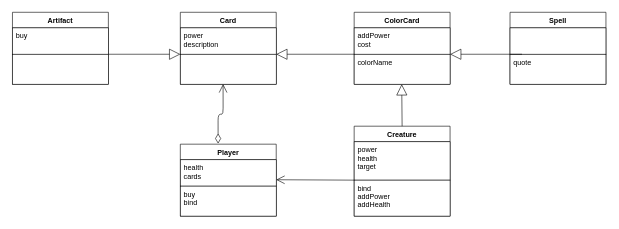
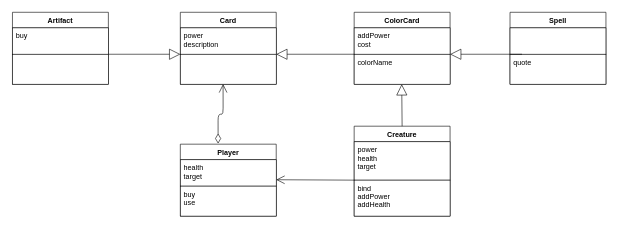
  <mxCell id="0" />
  <mxCell id="1" parent="0" />
  <mxCell id="2" value="Artifact" style="swimlane;fontStyle=1;align=center;verticalAlign=top;childLayout=stackLayout;horizontal=1;startSize=26;horizontalStack=0;resizeParent=1;resizeParentMax=0;resizeLast=0;collapsible=1;marginBottom=0;fontColor=#000000;strokeColor=#000000;fillColor=#FFFFFF;" vertex="1" parent="1"><mxGeometry x="20" y="20" width="160" height="120" as="geometry" /></mxCell>
  <mxCell id="3" value="buy" style="text;strokeColor=#000000;fillColor=#FFFFFF;align=left;verticalAlign=top;spacingLeft=4;spacingRight=4;overflow=hidden;rotatable=0;points=[[0,0.5],[1,0.5]];portConstraint=eastwest;fontColor=#000000;" vertex="1" parent="2"><mxGeometry y="26" width="160" height="44" as="geometry" /></mxCell>
  <mxCell id="4" value="" style="text;strokeColor=#000000;fillColor=#FFFFFF;align=left;verticalAlign=top;spacingLeft=4;spacingRight=4;overflow=hidden;rotatable=0;points=[[0,0.5],[1,0.5]];portConstraint=eastwest;fontColor=#000000;" vertex="1" parent="2"><mxGeometry y="70" width="160" height="50" as="geometry" /></mxCell>
  <mxCell id="5" value="Card" style="swimlane;fontStyle=1;align=center;verticalAlign=top;childLayout=stackLayout;horizontal=1;startSize=26;horizontalStack=0;resizeParent=1;resizeParentMax=0;resizeLast=0;collapsible=1;marginBottom=0;fontColor=#000000;strokeColor=#000000;fillColor=#FFFFFF;" vertex="1" parent="1"><mxGeometry x="300" y="20" width="160" height="120" as="geometry" /></mxCell>
  <mxCell id="6" value="power&#10;description" style="text;strokeColor=#000000;fillColor=#FFFFFF;align=left;verticalAlign=top;spacingLeft=4;spacingRight=4;overflow=hidden;rotatable=0;points=[[0,0.5],[1,0.5]];portConstraint=eastwest;fontColor=#000000;" vertex="1" parent="5"><mxGeometry y="26" width="160" height="44" as="geometry" /></mxCell>
  <mxCell id="7" value="" style="text;strokeColor=#000000;fillColor=#FFFFFF;align=left;verticalAlign=top;spacingLeft=4;spacingRight=4;overflow=hidden;rotatable=0;points=[[0,0.5],[1,0.5]];portConstraint=eastwest;fontColor=#000000;" vertex="1" parent="5"><mxGeometry y="70" width="160" height="50" as="geometry" /></mxCell>
  <mxCell id="8" value="Player" style="swimlane;fontStyle=1;align=center;verticalAlign=top;childLayout=stackLayout;horizontal=1;startSize=26;horizontalStack=0;resizeParent=1;resizeParentMax=0;resizeLast=0;collapsible=1;marginBottom=0;fontColor=#000000;strokeColor=#000000;fillColor=#FFFFFF;" vertex="1" parent="1"><mxGeometry x="300" y="240" width="160" height="120" as="geometry" /></mxCell>
- <mxCell id="9" value="health&#10;cards" style="text;strokeColor=#000000;fillColor=#FFFFFF;align=left;verticalAlign=top;spacingLeft=4;spacingRight=4;overflow=hidden;rotatable=0;points=[[0,0.5],[1,0.5]];portConstraint=eastwest;fontColor=#000000;" vertex="1" parent="8"><mxGeometry y="26" width="160" height="44" as="geometry" /></mxCell>
- <mxCell id="10" value="buy&#10;bind" style="text;strokeColor=#000000;fillColor=#FFFFFF;align=left;verticalAlign=top;spacingLeft=4;spacingRight=4;overflow=hidden;rotatable=0;points=[[0,0.5],[1,0.5]];portConstraint=eastwest;fontColor=#000000;" vertex="1" parent="8"><mxGeometry y="70" width="160" height="50" as="geometry" /></mxCell>
+ <mxCell id="9" value="health&#10;target" style="text;strokeColor=#000000;fillColor=#FFFFFF;align=left;verticalAlign=top;spacingLeft=4;spacingRight=4;overflow=hidden;rotatable=0;points=[[0,0.5],[1,0.5]];portConstraint=eastwest;fontColor=#000000;" vertex="1" parent="8"><mxGeometry y="26" width="160" height="44" as="geometry" /></mxCell>
+ <mxCell id="10" value="buy&#10;use" style="text;strokeColor=#000000;fillColor=#FFFFFF;align=left;verticalAlign=top;spacingLeft=4;spacingRight=4;overflow=hidden;rotatable=0;points=[[0,0.5],[1,0.5]];portConstraint=eastwest;fontColor=#000000;" vertex="1" parent="8"><mxGeometry y="70" width="160" height="50" as="geometry" /></mxCell>
  <mxCell id="11" value="ColorCard" style="swimlane;fontStyle=1;align=center;verticalAlign=top;childLayout=stackLayout;horizontal=1;startSize=26;horizontalStack=0;resizeParent=1;resizeParentMax=0;resizeLast=0;collapsible=1;marginBottom=0;fontColor=#000000;strokeColor=#000000;fillColor=#FFFFFF;" vertex="1" parent="1"><mxGeometry x="590" y="20" width="160" height="120" as="geometry" /></mxCell>
  <mxCell id="12" value="addPower&#10;cost" style="text;strokeColor=#000000;fillColor=#FFFFFF;align=left;verticalAlign=top;spacingLeft=4;spacingRight=4;overflow=hidden;rotatable=0;points=[[0,0.5],[1,0.5]];portConstraint=eastwest;fontColor=#000000;" vertex="1" parent="11"><mxGeometry y="26" width="160" height="44" as="geometry" /></mxCell>
  <mxCell id="13" value="colorName" style="text;strokeColor=#000000;fillColor=#FFFFFF;align=left;verticalAlign=top;spacingLeft=4;spacingRight=4;overflow=hidden;rotatable=0;points=[[0,0.5],[1,0.5]];portConstraint=eastwest;fontColor=#000000;" vertex="1" parent="11"><mxGeometry y="70" width="160" height="50" as="geometry" /></mxCell>
  <mxCell id="14" value="" style="endArrow=open;html=1;endSize=12;startArrow=diamondThin;startSize=14;startFill=0;edgeStyle=orthogonalEdgeStyle;align=left;verticalAlign=bottom;fontColor=#000000;strokeColor=#000000;exitX=0.394;exitY=-0.008;exitDx=0;exitDy=0;exitPerimeter=0;entryX=0.446;entryY=0.997;entryDx=0;entryDy=0;entryPerimeter=0;" edge="1" parent="1" source="8" target="7"><mxGeometry x="-1" y="3" relative="1" as="geometry"><mxPoint x="330" y="180" as="sourcePoint" /><mxPoint x="450" y="180" as="targetPoint" /><Array as="points"><mxPoint x="363" y="190" /><mxPoint x="371" y="190" /></Array></mxGeometry></mxCell>
  <mxCell id="15" value="" style="endArrow=block;endSize=16;endFill=0;html=1;strokeColor=#000000;fontColor=#000000;labelBackgroundColor=#FFFFFF;" edge="1" parent="1"><mxGeometry width="160" relative="1" as="geometry"><mxPoint x="590" y="90" as="sourcePoint" /><mxPoint x="460" y="90" as="targetPoint" /></mxGeometry></mxCell>
  <mxCell id="16" value="" style="endArrow=block;endSize=16;endFill=0;html=1;strokeColor=#000000;fontColor=#000000;labelBackgroundColor=#FFFFFF;" edge="1" parent="1"><mxGeometry width="160" relative="1" as="geometry"><mxPoint x="180" y="90" as="sourcePoint" /><mxPoint x="300" y="90" as="targetPoint" /></mxGeometry></mxCell>
  <mxCell id="17" value="Creature" style="swimlane;fontStyle=1;align=center;verticalAlign=top;childLayout=stackLayout;horizontal=1;startSize=26;horizontalStack=0;resizeParent=1;resizeParentMax=0;resizeLast=0;collapsible=1;marginBottom=0;fontColor=#000000;strokeColor=#000000;fillColor=#FFFFFF;" vertex="1" parent="1"><mxGeometry x="590" y="210" width="160" height="150" as="geometry" /></mxCell>
  <mxCell id="18" value="power&#10;health &#10;target" style="text;strokeColor=#000000;fillColor=#FFFFFF;align=left;verticalAlign=top;spacingLeft=4;spacingRight=4;overflow=hidden;rotatable=0;points=[[0,0.5],[1,0.5]];portConstraint=eastwest;fontColor=#000000;" vertex="1" parent="17"><mxGeometry y="26" width="160" height="64" as="geometry" /></mxCell>
  <mxCell id="19" value="bind&#10;addPower&#10;addHealth" style="text;strokeColor=#000000;fillColor=#FFFFFF;align=left;verticalAlign=top;spacingLeft=4;spacingRight=4;overflow=hidden;rotatable=0;points=[[0,0.5],[1,0.5]];portConstraint=eastwest;fontColor=#000000;" vertex="1" parent="17"><mxGeometry y="90" width="160" height="60" as="geometry" /></mxCell>
  <mxCell id="20" value="Spell" style="swimlane;fontStyle=1;align=center;verticalAlign=top;childLayout=stackLayout;horizontal=1;startSize=26;horizontalStack=0;resizeParent=1;resizeParentMax=0;resizeLast=0;collapsible=1;marginBottom=0;fontColor=#000000;strokeColor=#000000;fillColor=#FFFFFF;" vertex="1" parent="1"><mxGeometry x="850" y="20" width="160" height="120" as="geometry" /></mxCell>
  <mxCell id="21" value="" style="text;strokeColor=#000000;fillColor=#FFFFFF;align=left;verticalAlign=top;spacingLeft=4;spacingRight=4;overflow=hidden;rotatable=0;points=[[0,0.5],[1,0.5]];portConstraint=eastwest;fontColor=#000000;" vertex="1" parent="20"><mxGeometry y="26" width="160" height="44" as="geometry" /></mxCell>
  <mxCell id="22" value="quote" style="text;strokeColor=#000000;fillColor=#FFFFFF;align=left;verticalAlign=top;spacingLeft=4;spacingRight=4;overflow=hidden;rotatable=0;points=[[0,0.5],[1,0.5]];portConstraint=eastwest;fontColor=#000000;" vertex="1" parent="20"><mxGeometry y="70" width="160" height="50" as="geometry" /></mxCell>
  <mxCell id="23" value="" style="endArrow=open;endFill=1;endSize=12;html=1;fontColor=#000000;strokeColor=#000000;exitX=0;exitY=1;exitDx=0;exitDy=0;exitPerimeter=0;" edge="1" parent="1" source="18"><mxGeometry width="160" relative="1" as="geometry"><mxPoint x="530" y="299.33" as="sourcePoint" /><mxPoint x="460" y="299.33" as="targetPoint" /></mxGeometry></mxCell>
  <mxCell id="24" value="" style="endArrow=block;endSize=16;endFill=0;html=1;strokeColor=#000000;fontColor=#000000;labelBackgroundColor=#FFFFFF;exitX=0.5;exitY=0;exitDx=0;exitDy=0;" edge="1" parent="1" source="17"><mxGeometry width="160" relative="1" as="geometry"><mxPoint x="669.33" y="200" as="sourcePoint" /><mxPoint x="669.33" y="140" as="targetPoint" /></mxGeometry></mxCell>
  <mxCell id="25" value="" style="endArrow=block;endSize=16;endFill=0;html=1;strokeColor=#000000;fontColor=#000000;labelBackgroundColor=#FFFFFF;" edge="1" parent="1"><mxGeometry width="160" relative="1" as="geometry"><mxPoint x="870" y="90" as="sourcePoint" /><mxPoint x="750" y="90" as="targetPoint" /></mxGeometry></mxCell>
